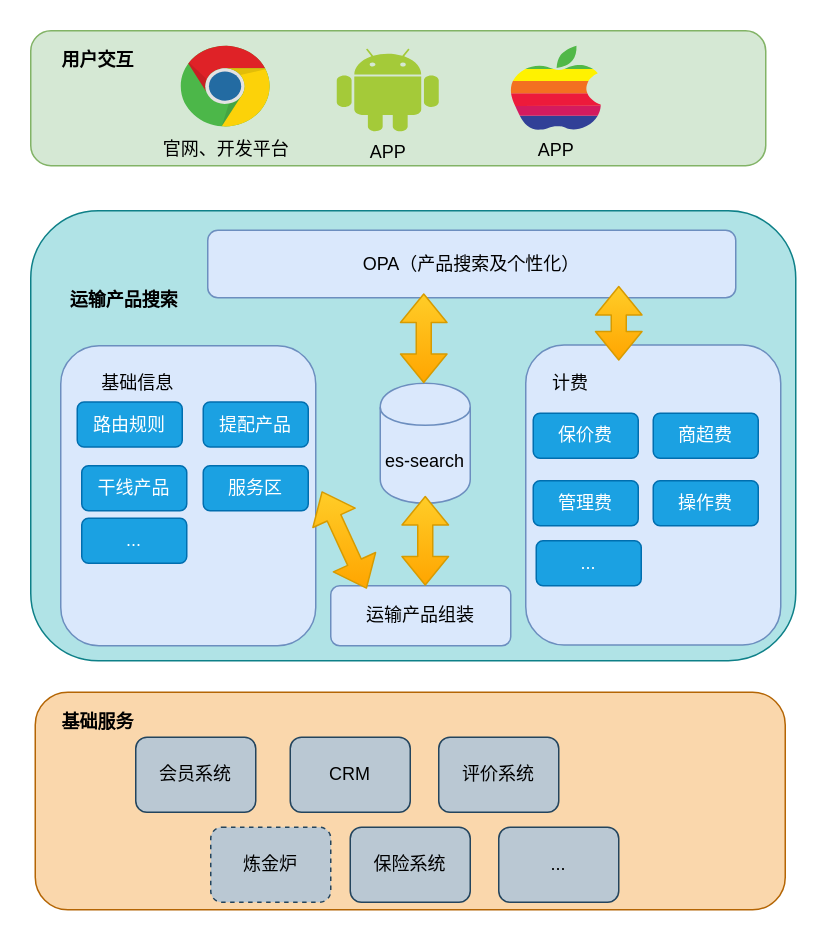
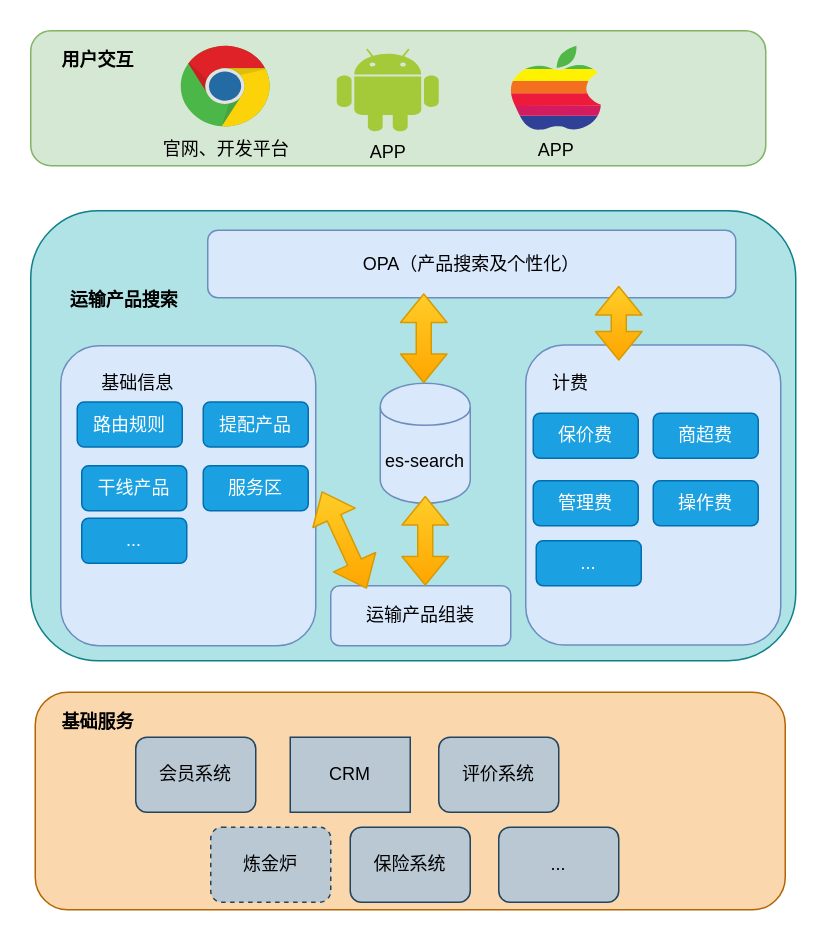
  <mxCell id="0" />
  <mxCell id="1" parent="0" />
  <mxCell id="2" value="" style="rounded=1;whiteSpace=wrap;html=1;fillColor=#d5e8d4;strokeColor=#82b366;" vertex="1" parent="1"><mxGeometry x="20" y="20" width="490" height="90" as="geometry" /></mxCell>
  <mxCell id="3" value="用户交互" style="text;html=1;strokeColor=none;fillColor=none;align=center;verticalAlign=middle;whiteSpace=wrap;rounded=0;fontStyle=1" vertex="1" parent="1"><mxGeometry x="40" y="30" width="50" height="20" as="geometry" /></mxCell>
  <mxCell id="4" value="" style="rounded=1;whiteSpace=wrap;html=1;fillColor=#b0e3e6;strokeColor=#0e8088;" vertex="1" parent="1"><mxGeometry x="20" y="140" width="510" height="300" as="geometry" /></mxCell>
  <mxCell id="5" value="运输产品搜索" style="text;html=1;strokeColor=none;fillColor=none;align=center;verticalAlign=middle;whiteSpace=wrap;rounded=0;fontStyle=1" vertex="1" parent="1"><mxGeometry x="45" y="190" width="75" height="20" as="geometry" /></mxCell>
  <mxCell id="6" value="" style="rounded=1;whiteSpace=wrap;html=1;fillColor=#fad7ac;strokeColor=#b46504;" vertex="1" parent="1"><mxGeometry x="23" y="461" width="500" height="145" as="geometry" /></mxCell>
  <mxCell id="7" value="基础服务" style="text;html=1;strokeColor=none;fillColor=none;align=center;verticalAlign=middle;whiteSpace=wrap;rounded=0;fontStyle=1" vertex="1" parent="1"><mxGeometry x="40" y="471" width="50" height="20" as="geometry" /></mxCell>
  <mxCell id="8" value="APP&lt;br&gt;" style="dashed=0;outlineConnect=0;html=1;align=center;labelPosition=center;verticalLabelPosition=bottom;verticalAlign=top;shape=mxgraph.weblogos.android;fillColor=#A4CA39;strokeColor=none" vertex="1" parent="1"><mxGeometry x="224" y="32" width="68" height="55" as="geometry" /></mxCell>
  <mxCell id="9" value="会员系统" style="rounded=1;whiteSpace=wrap;html=1;fillColor=#bac8d3;strokeColor=#23445d;" vertex="1" parent="1"><mxGeometry x="90" y="491" width="80" height="50" as="geometry" /></mxCell>
- <mxCell id="10" value="CRM" style="rounded=1;whiteSpace=wrap;html=1;fillColor=#bac8d3;strokeColor=#23445d;" vertex="1" parent="1"><mxGeometry x="193" y="491" width="80" height="50" as="geometry" /></mxCell>
+ <mxCell id="10" value="CRM" style="whiteSpace=wrap;html=1;fillColor=#bac8d3;strokeColor=#23445d;rounded=0;" vertex="1" parent="1"><mxGeometry x="193" y="491" width="80" height="50" as="geometry" /></mxCell>
  <mxCell id="11" value="官网、开发平台" style="dashed=0;outlineConnect=0;html=1;align=center;labelPosition=center;verticalLabelPosition=bottom;verticalAlign=top;shape=mxgraph.weblogos.chrome" vertex="1" parent="1"><mxGeometry x="120" y="30" width="60" height="55" as="geometry" /></mxCell>
  <mxCell id="12" value="APP" style="dashed=0;outlineConnect=0;html=1;align=center;labelPosition=center;verticalLabelPosition=bottom;verticalAlign=top;shape=mxgraph.weblogos.apple_classic" vertex="1" parent="1"><mxGeometry x="340" y="30" width="60" height="56" as="geometry" /></mxCell>
  <mxCell id="13" value="评价系统" style="rounded=1;whiteSpace=wrap;html=1;fillColor=#bac8d3;strokeColor=#23445d;" vertex="1" parent="1"><mxGeometry x="292" y="491" width="80" height="50" as="geometry" /></mxCell>
  <mxCell id="14" value="炼金炉" style="rounded=1;whiteSpace=wrap;html=1;fillColor=#bac8d3;strokeColor=#23445d;dashed=1;" vertex="1" parent="1"><mxGeometry x="140" y="551" width="80" height="50" as="geometry" /></mxCell>
  <mxCell id="15" value="保险系统" style="rounded=1;whiteSpace=wrap;html=1;fillColor=#bac8d3;strokeColor=#23445d;" vertex="1" parent="1"><mxGeometry x="233" y="551" width="80" height="50" as="geometry" /></mxCell>
  <mxCell id="16" value="..." style="rounded=1;whiteSpace=wrap;html=1;fillColor=#bac8d3;strokeColor=#23445d;" vertex="1" parent="1"><mxGeometry x="332" y="551" width="80" height="50" as="geometry" /></mxCell>
  <mxCell id="17" value="" style="rounded=1;whiteSpace=wrap;html=1;fillColor=#dae8fc;strokeColor=#6c8ebf;" vertex="1" parent="1"><mxGeometry x="40" y="230" width="170" height="200" as="geometry" /></mxCell>
  <mxCell id="18" value="运输产品组装" style="rounded=1;whiteSpace=wrap;html=1;fillColor=#dae8fc;strokeColor=#6c8ebf;" vertex="1" parent="1"><mxGeometry x="220" y="390" width="120" height="40" as="geometry" /></mxCell>
  <mxCell id="19" value="基础信息" style="text;html=1;strokeColor=none;fillColor=none;align=center;verticalAlign=middle;whiteSpace=wrap;rounded=0;" vertex="1" parent="1"><mxGeometry x="63" y="245" width="57" height="20" as="geometry" /></mxCell>
  <mxCell id="20" value="es-search" style="shape=cylinder;whiteSpace=wrap;html=1;boundedLbl=1;backgroundOutline=1;fillColor=#dae8fc;strokeColor=#6c8ebf;" vertex="1" parent="1"><mxGeometry x="253" y="255" width="60" height="80" as="geometry" /></mxCell>
  <mxCell id="21" value="" style="shape=flexArrow;endArrow=classic;startArrow=classic;html=1;gradientColor=#ffa500;fillColor=#ffcd28;strokeColor=#d79b00;" edge="1" parent="1"><mxGeometry width="50" height="50" relative="1" as="geometry"><mxPoint x="244" y="392" as="sourcePoint" /><mxPoint x="214" y="327" as="targetPoint" /></mxGeometry></mxCell>
  <mxCell id="22" value="" style="shape=flexArrow;endArrow=classic;startArrow=classic;html=1;gradientColor=#ffa500;fillColor=#ffcd28;strokeColor=#d79b00;" edge="1" parent="1"><mxGeometry width="50" height="50" relative="1" as="geometry"><mxPoint x="283" y="390" as="sourcePoint" /><mxPoint x="283" y="330" as="targetPoint" /></mxGeometry></mxCell>
  <mxCell id="23" value="OPA（产品搜索及个性化）" style="rounded=1;whiteSpace=wrap;html=1;fillColor=#dae8fc;strokeColor=#6c8ebf;" vertex="1" parent="1"><mxGeometry x="138" y="153" width="352" height="45" as="geometry" /></mxCell>
  <mxCell id="24" value="" style="shape=flexArrow;endArrow=classic;startArrow=classic;html=1;gradientColor=#ffa500;fillColor=#ffcd28;strokeColor=#d79b00;" edge="1" parent="1"><mxGeometry width="50" height="50" relative="1" as="geometry"><mxPoint x="282" y="255" as="sourcePoint" /><mxPoint x="282" y="195" as="targetPoint" /></mxGeometry></mxCell>
  <mxCell id="25" value="路由规则" style="rounded=1;whiteSpace=wrap;html=1;fillColor=#1ba1e2;strokeColor=#006EAF;fontColor=#ffffff;" vertex="1" parent="1"><mxGeometry x="51" y="267.5" width="70" height="30" as="geometry" /></mxCell>
  <mxCell id="26" value="干线产品" style="rounded=1;whiteSpace=wrap;html=1;fillColor=#1ba1e2;strokeColor=#006EAF;fontColor=#ffffff;" vertex="1" parent="1"><mxGeometry x="54" y="310" width="70" height="30" as="geometry" /></mxCell>
  <mxCell id="27" value="提配产品" style="rounded=1;whiteSpace=wrap;html=1;fillColor=#1ba1e2;strokeColor=#006EAF;fontColor=#ffffff;" vertex="1" parent="1"><mxGeometry x="135" y="267.5" width="70" height="30" as="geometry" /></mxCell>
  <mxCell id="28" value="服务区" style="rounded=1;whiteSpace=wrap;html=1;fillColor=#1ba1e2;strokeColor=#006EAF;fontColor=#ffffff;" vertex="1" parent="1"><mxGeometry x="135" y="310" width="70" height="30" as="geometry" /></mxCell>
  <mxCell id="29" value="..." style="rounded=1;whiteSpace=wrap;html=1;fillColor=#1ba1e2;strokeColor=#006EAF;fontColor=#ffffff;" vertex="1" parent="1"><mxGeometry x="54" y="345" width="70" height="30" as="geometry" /></mxCell>
  <mxCell id="30" value="" style="rounded=1;whiteSpace=wrap;html=1;fillColor=#dae8fc;strokeColor=#6c8ebf;" vertex="1" parent="1"><mxGeometry x="350" y="229.5" width="170" height="200" as="geometry" /></mxCell>
  <mxCell id="31" value="计费" style="text;html=1;strokeColor=none;fillColor=none;align=center;verticalAlign=middle;whiteSpace=wrap;rounded=0;" vertex="1" parent="1"><mxGeometry x="360" y="245" width="40" height="20" as="geometry" /></mxCell>
  <mxCell id="32" value="保价费" style="rounded=1;whiteSpace=wrap;html=1;fillColor=#1ba1e2;strokeColor=#006EAF;fontColor=#ffffff;" vertex="1" parent="1"><mxGeometry x="355" y="275" width="70" height="30" as="geometry" /></mxCell>
  <mxCell id="33" value="商超费" style="rounded=1;whiteSpace=wrap;html=1;fillColor=#1ba1e2;strokeColor=#006EAF;fontColor=#ffffff;" vertex="1" parent="1"><mxGeometry x="435" y="275" width="70" height="30" as="geometry" /></mxCell>
  <mxCell id="34" value="管理费" style="rounded=1;whiteSpace=wrap;html=1;fillColor=#1ba1e2;strokeColor=#006EAF;fontColor=#ffffff;" vertex="1" parent="1"><mxGeometry x="355" y="320" width="70" height="30" as="geometry" /></mxCell>
  <mxCell id="35" value="操作费" style="rounded=1;whiteSpace=wrap;html=1;fillColor=#1ba1e2;strokeColor=#006EAF;fontColor=#ffffff;" vertex="1" parent="1"><mxGeometry x="435" y="320" width="70" height="30" as="geometry" /></mxCell>
  <mxCell id="36" value="..." style="rounded=1;whiteSpace=wrap;html=1;fillColor=#1ba1e2;strokeColor=#006EAF;fontColor=#ffffff;" vertex="1" parent="1"><mxGeometry x="357" y="360" width="70" height="30" as="geometry" /></mxCell>
  <mxCell id="37" value="" style="shape=flexArrow;endArrow=classic;startArrow=classic;html=1;gradientColor=#ffa500;fillColor=#ffcd28;strokeColor=#d79b00;" edge="1" parent="1"><mxGeometry width="50" height="50" relative="1" as="geometry"><mxPoint x="412" y="190" as="sourcePoint" /><mxPoint x="412" y="240" as="targetPoint" /></mxGeometry></mxCell>
